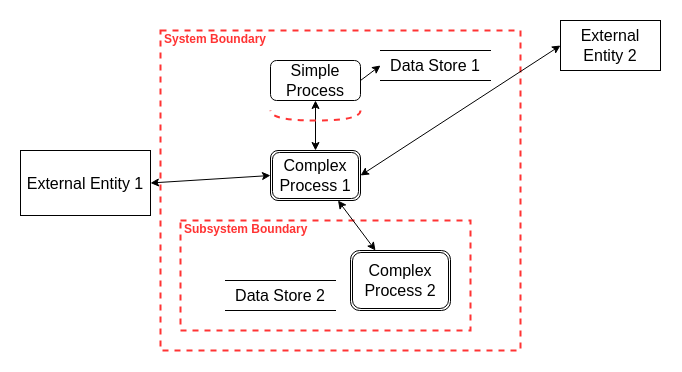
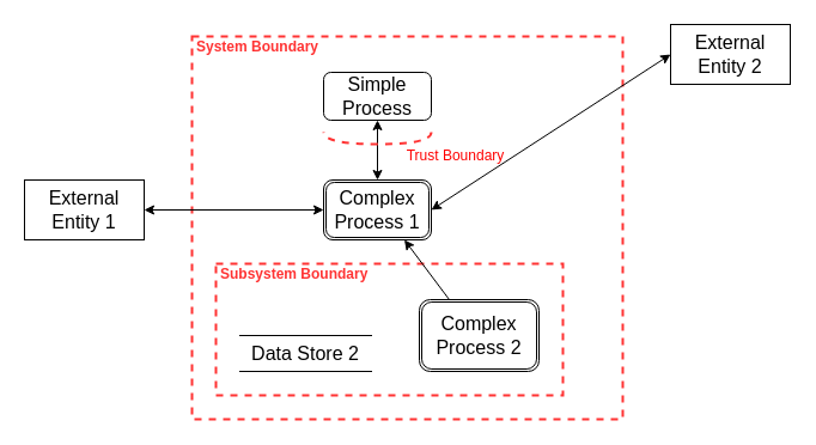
  <mxCell id="0" />
  <mxCell id="1" parent="0" />
  <mxCell id="2" value="System Boundary" style="html=1;fontColor=#FF3333;fontStyle=1;align=left;verticalAlign=top;spacing=0;labelBorderColor=none;fillColor=none;dashed=1;strokeWidth=2;strokeColor=#FF3333;spacingLeft=4;spacingTop=-3;" parent="1" vertex="1"><mxGeometry x="160" y="30" width="360" height="320" as="geometry" /></mxCell>
  <mxCell id="3" value="Subsystem Boundary" style="html=1;fontColor=#FF3333;fontStyle=1;align=left;verticalAlign=top;spacing=0;labelBorderColor=none;fillColor=none;dashed=1;strokeWidth=2;strokeColor=#FF3333;spacingLeft=4;spacingTop=-3;" parent="1" vertex="1"><mxGeometry x="180" y="220" width="290" height="110" as="geometry" /></mxCell>
  <mxCell id="4" value="&lt;span style=&quot;font-size: 16px&quot;&gt;External Entity 2&lt;/span&gt;" style="rounded=0;whiteSpace=wrap;html=1;" parent="1" vertex="1"><mxGeometry x="560" y="20" width="100" height="50" as="geometry" /></mxCell>
  <mxCell id="5" value="&lt;font style=&quot;font-size: 16px&quot;&gt;Complex Process 2&lt;/font&gt;" style="shape=ext;double=1;rounded=1;whiteSpace=wrap;html=1;" parent="1" vertex="1"><mxGeometry x="350" y="250" width="100" height="60" as="geometry" /></mxCell>
  <mxCell id="6" value="&lt;font style=&quot;font-size: 16px&quot;&gt;Simple Process&lt;/font&gt;" style="rounded=1;whiteSpace=wrap;html=1;" parent="1" vertex="1"><mxGeometry x="270" y="60" width="90" height="40" as="geometry" /></mxCell>
  <mxCell id="7" value="&lt;font style=&quot;font-size: 16px&quot;&gt;Complex Process 1&lt;/font&gt;" style="shape=ext;double=1;rounded=1;whiteSpace=wrap;html=1;" parent="1" vertex="1"><mxGeometry x="270" y="150" width="90" height="50" as="geometry" /></mxCell>
- <mxCell id="8" value="&lt;span style=&quot;font-size: 16px&quot;&gt;External Entity 1&lt;/span&gt;" style="rounded=0;whiteSpace=wrap;html=1;" parent="1" vertex="1"><mxGeometry x="20" y="150" width="130" height="65" as="geometry" /></mxCell>
- <mxCell id="9" value="" style="endArrow=classic;startArrow=classic;html=1;fontColor=#FF3333;entryX=0.25;entryY=0;entryDx=0;entryDy=0;exitX=0.75;exitY=1;exitDx=0;exitDy=0;" parent="1" source="7" target="5" edge="1"><mxGeometry width="50" height="50" relative="1" as="geometry"><mxPoint x="530" y="300" as="sourcePoint" /><mxPoint x="560" y="435" as="targetPoint" /></mxGeometry></mxCell>
+ <mxCell id="8" value="&lt;span style=&quot;font-size: 16px&quot;&gt;External Entity 1&lt;/span&gt;" style="rounded=0;whiteSpace=wrap;html=1;" parent="1" vertex="1"><mxGeometry x="20" y="150" width="100" height="50" as="geometry" /></mxCell>
+ <mxCell id="9" value="" style="endArrow=none;startArrow=classic;html=1;fontColor=#FF3333;entryX=0.25;entryY=0;entryDx=0;entryDy=0;exitX=0.75;exitY=1;exitDx=0;exitDy=0;" parent="1" source="7" target="5" edge="1"><mxGeometry width="50" height="50" relative="1" as="geometry"><mxPoint x="530" y="300" as="sourcePoint" /><mxPoint x="560" y="435" as="targetPoint" /></mxGeometry></mxCell>
  <mxCell id="10" value="" style="endArrow=classic;startArrow=classic;html=1;fontColor=#FF3333;entryX=0.5;entryY=0;entryDx=0;entryDy=0;exitX=0.5;exitY=1;exitDx=0;exitDy=0;" parent="1" source="6" target="7" edge="1"><mxGeometry width="50" height="50" relative="1" as="geometry"><mxPoint x="460" y="285" as="sourcePoint" /><mxPoint x="500" y="290" as="targetPoint" /></mxGeometry></mxCell>
  <mxCell id="11" value="" style="endArrow=classic;startArrow=classic;html=1;fontColor=#FF3333;entryX=1;entryY=0.5;entryDx=0;entryDy=0;exitX=0;exitY=0.5;exitDx=0;exitDy=0;" parent="1" source="7" target="8" edge="1"><mxGeometry width="50" height="50" relative="1" as="geometry"><mxPoint x="395" y="170" as="sourcePoint" /><mxPoint x="120" y="137.5" as="targetPoint" /></mxGeometry></mxCell>
  <mxCell id="12" value="" style="endArrow=classic;startArrow=classic;html=1;fontColor=#FF3333;entryX=0;entryY=0.5;entryDx=0;entryDy=0;exitX=1;exitY=0.5;exitDx=0;exitDy=0;" parent="1" source="7" target="4" edge="1"><mxGeometry width="50" height="50" relative="1" as="geometry"><mxPoint x="360" y="273" as="sourcePoint" /><mxPoint x="120" y="155" as="targetPoint" /></mxGeometry></mxCell>
- <mxCell id="13" value="&lt;font style=&quot;font-size: 16px&quot;&gt;Data Store 1&lt;/font&gt;" style="shape=partialRectangle;whiteSpace=wrap;html=1;left=0;right=0;fillColor=none;" parent="1" vertex="1"><mxGeometry x="380" width="110" height="30" as="geometry" y="50" /></mxCell>
- <mxCell id="14" value="" style="endArrow=classic;html=1;fontColor=#FF3333;entryX=0;entryY=0.5;entryDx=0;entryDy=0;exitX=1;exitY=0.5;exitDx=0;exitDy=0;" parent="1" source="6" target="13" edge="1"><mxGeometry width="50" height="50" relative="1" as="geometry"><mxPoint x="580" y="270" as="sourcePoint" /><mxPoint x="610" y="265" as="targetPoint" /></mxGeometry></mxCell>
- <mxCell id="15" value="&lt;font style=&quot;font-size: 16px&quot;&gt;Data Store 2&lt;/font&gt;" style="shape=partialRectangle;whiteSpace=wrap;html=1;left=0;right=0;fillColor=none;" parent="1" vertex="1"><mxGeometry x="225" y="280" width="110" height="30" as="geometry" /></mxCell>
+ <mxCell id="15" value="&lt;font style=&quot;font-size: 16px&quot;&gt;Data Store 2&lt;/font&gt;" style="shape=partialRectangle;whiteSpace=wrap;html=1;left=0;right=0;fillColor=none;" parent="1" vertex="1"><mxGeometry x="200" y="280" width="110" height="30" as="geometry" /></mxCell>
  <mxCell id="16" value="" style="shape=requiredInterface;html=1;verticalLabelPosition=bottom;dashed=1;strokeColor=#FF3333;strokeWidth=2;fillColor=none;fontColor=#FF3333;align=left;rotation=90;" parent="1" vertex="1"><mxGeometry x="310" y="70" width="10" height="90" as="geometry" /></mxCell>
+ <mxCell id="17" value="Trust Boundary" style="text;html=1;align=center;verticalAlign=middle;resizable=0;points=[];autosize=1;fontColor=#FF0000;" parent="1" vertex="1"><mxGeometry x="330" y="120" width="100" height="20" as="geometry" /></mxCell>
